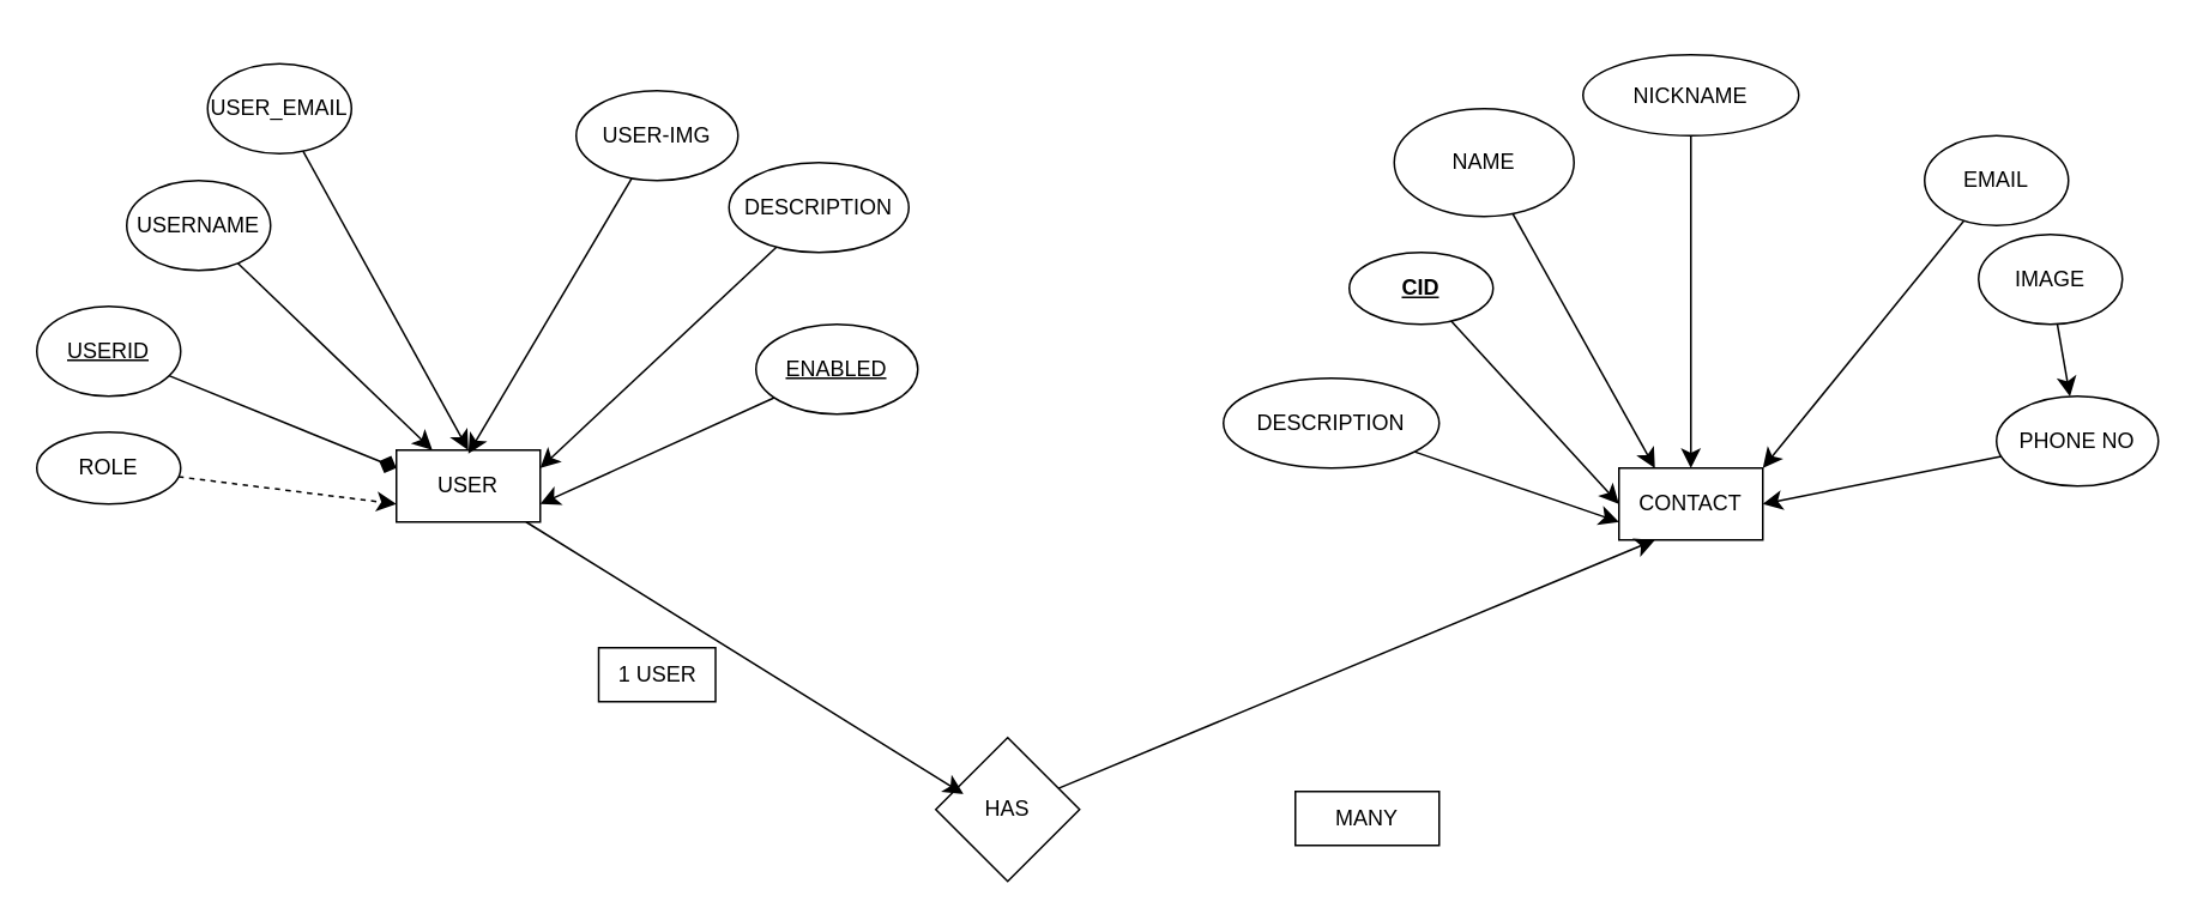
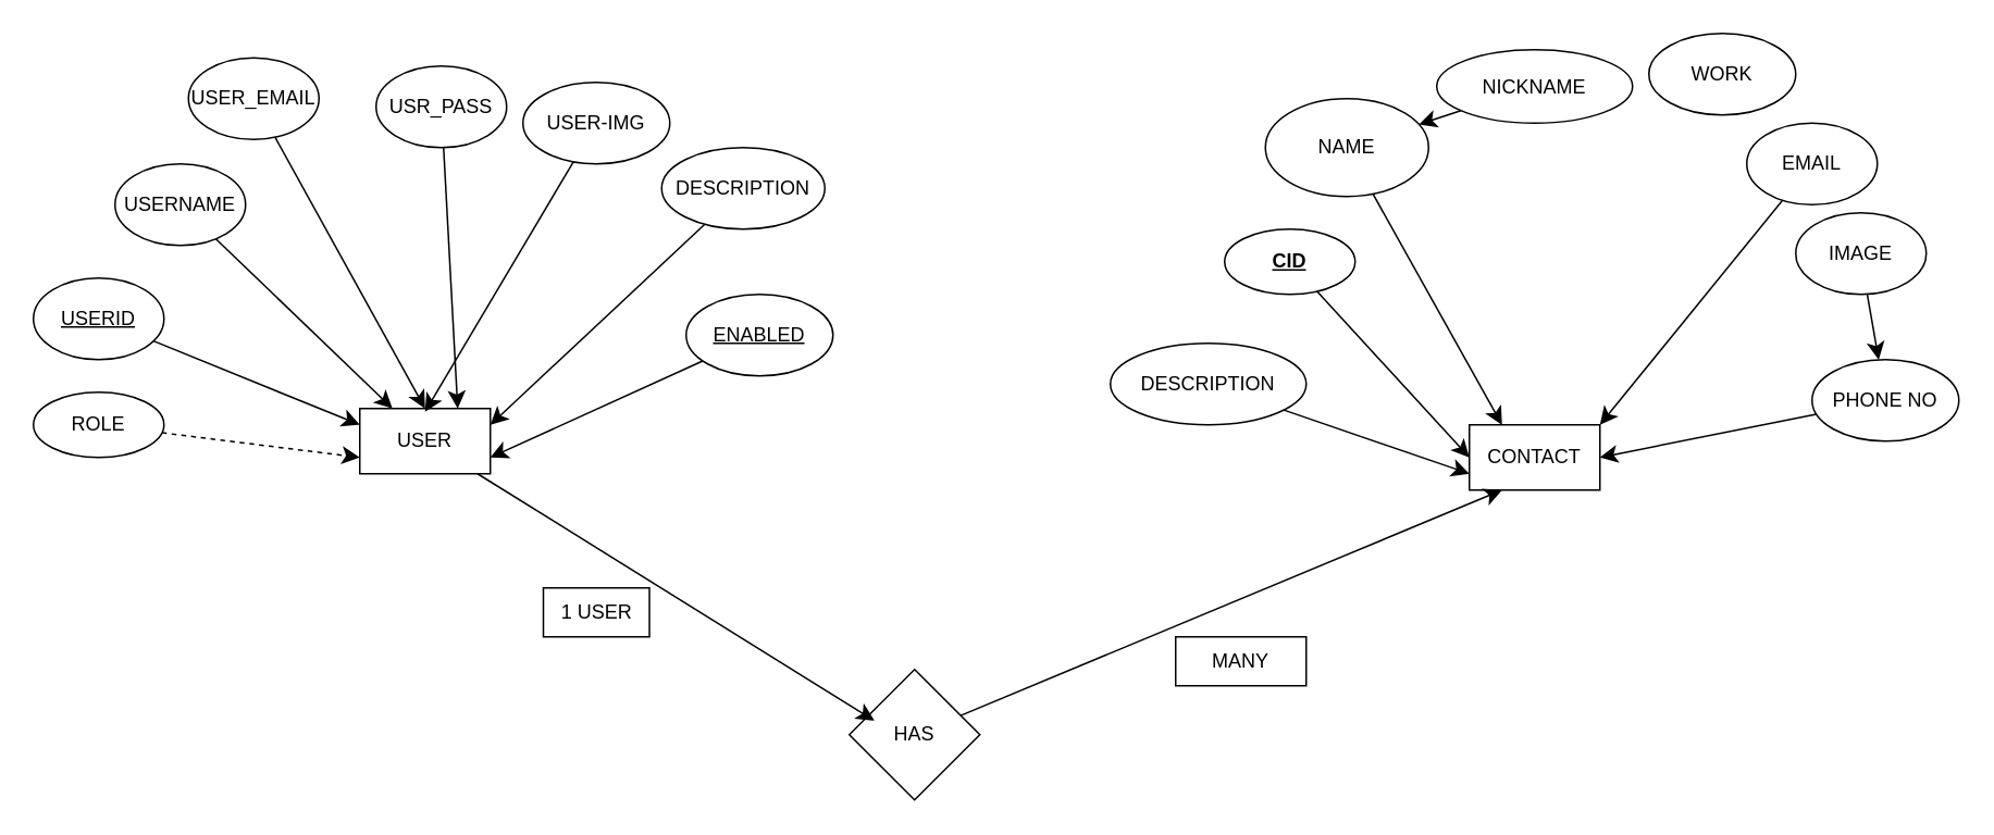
  <mxCell id="0" />
  <mxCell id="1" parent="0" />
  <mxCell id="2" value="USER" style="rounded=0;whiteSpace=wrap;html=1;" parent="1" vertex="1"><mxGeometry x="220" y="250" width="80" height="40" as="geometry" /></mxCell>
  <mxCell id="3" value="CONTACT" style="rounded=0;whiteSpace=wrap;html=1;" parent="1" vertex="1"><mxGeometry x="900" y="260" width="80" height="40" as="geometry" /></mxCell>
- <mxCell id="4" style="edgeStyle=none;curved=1;rounded=0;orthogonalLoop=1;jettySize=auto;html=1;entryX=0;entryY=0.25;entryDx=0;entryDy=0;fontSize=12;startSize=8;endSize=8;endArrow=diamond;" parent="1" source="5" target="2" edge="1"><mxGeometry relative="1" as="geometry" /></mxCell>
+ <mxCell id="4" style="edgeStyle=none;curved=1;rounded=0;orthogonalLoop=1;jettySize=auto;html=1;entryX=0;entryY=0.25;entryDx=0;entryDy=0;fontSize=12;startSize=8;endSize=8;" parent="1" source="5" target="2" edge="1"><mxGeometry relative="1" as="geometry" /></mxCell>
  <mxCell id="5" value="USERID" style="ellipse;whiteSpace=wrap;html=1;fontStyle=4" parent="1" vertex="1"><mxGeometry x="20" y="170" width="80" height="50" as="geometry" /></mxCell>
  <mxCell id="6" value="" style="edgeStyle=none;curved=1;rounded=0;orthogonalLoop=1;jettySize=auto;html=1;fontSize=12;startSize=8;endSize=8;entryX=0.25;entryY=0;entryDx=0;entryDy=0;" parent="1" source="7" target="2" edge="1"><mxGeometry relative="1" as="geometry" /></mxCell>
  <mxCell id="7" value="USERNAME" style="ellipse;whiteSpace=wrap;html=1;" parent="1" vertex="1"><mxGeometry x="70" y="100" width="80" height="50" as="geometry" /></mxCell>
  <mxCell id="8" value="" style="edgeStyle=none;curved=1;rounded=0;orthogonalLoop=1;jettySize=auto;html=1;fontSize=12;startSize=8;endSize=8;entryX=0.5;entryY=0;entryDx=0;entryDy=0;" parent="1" source="9" target="2" edge="1"><mxGeometry relative="1" as="geometry" /></mxCell>
  <mxCell id="9" value="USER_EMAIL" style="ellipse;whiteSpace=wrap;html=1;" parent="1" vertex="1"><mxGeometry x="115" y="35" width="80" height="50" as="geometry" /></mxCell>
+ <mxCell id="10" style="edgeStyle=none;curved=1;rounded=0;orthogonalLoop=1;jettySize=auto;html=1;entryX=0.75;entryY=0;entryDx=0;entryDy=0;fontSize=12;startSize=8;endSize=8;" parent="1" source="11" target="2" edge="1"><mxGeometry relative="1" as="geometry" /></mxCell>
+ <mxCell id="11" value="USR_PASS" style="ellipse;whiteSpace=wrap;html=1;" parent="1" vertex="1"><mxGeometry x="230" y="40" width="80" height="50" as="geometry" /></mxCell>
  <mxCell id="12" style="edgeStyle=none;curved=1;rounded=0;orthogonalLoop=1;jettySize=auto;html=1;fontSize=12;startSize=8;endSize=8;" parent="1" source="13" edge="1"><mxGeometry relative="1" as="geometry"><mxPoint x="260" y="252" as="targetPoint" /></mxGeometry></mxCell>
  <mxCell id="13" value="USER-IMG" style="ellipse;whiteSpace=wrap;html=1;" parent="1" vertex="1"><mxGeometry x="320" y="50" width="90" height="50" as="geometry" /></mxCell>
  <mxCell id="14" style="edgeStyle=none;curved=1;rounded=0;orthogonalLoop=1;jettySize=auto;html=1;entryX=0;entryY=0.75;entryDx=0;entryDy=0;fontSize=12;startSize=8;endSize=8;dashed=1;" parent="1" source="15" target="2" edge="1"><mxGeometry relative="1" as="geometry" /></mxCell>
  <mxCell id="15" value="ROLE" style="ellipse;whiteSpace=wrap;html=1;" parent="1" vertex="1"><mxGeometry x="20" y="240" width="80" height="40" as="geometry" /></mxCell>
  <mxCell id="16" style="edgeStyle=none;curved=1;rounded=0;orthogonalLoop=1;jettySize=auto;html=1;entryX=1;entryY=0.25;entryDx=0;entryDy=0;fontSize=12;startSize=8;endSize=8;" parent="1" source="17" target="2" edge="1"><mxGeometry relative="1" as="geometry" /></mxCell>
  <mxCell id="17" value="DESCRIPTION" style="ellipse;whiteSpace=wrap;html=1;" parent="1" vertex="1"><mxGeometry x="405" y="90" width="100" height="50" as="geometry" /></mxCell>
  <mxCell id="18" style="edgeStyle=none;curved=1;rounded=0;orthogonalLoop=1;jettySize=auto;html=1;entryX=1;entryY=0.75;entryDx=0;entryDy=0;fontSize=12;startSize=8;endSize=8;" parent="1" source="19" target="2" edge="1"><mxGeometry relative="1" as="geometry" /></mxCell>
  <mxCell id="19" value="&lt;u&gt;ENABLED&lt;/u&gt;" style="ellipse;whiteSpace=wrap;html=1;" parent="1" vertex="1"><mxGeometry x="420" y="180" width="90" height="50" as="geometry" /></mxCell>
  <mxCell id="20" style="edgeStyle=none;curved=1;rounded=0;orthogonalLoop=1;jettySize=auto;html=1;entryX=0;entryY=0.5;entryDx=0;entryDy=0;fontSize=12;startSize=8;endSize=8;" parent="1" source="21" target="3" edge="1"><mxGeometry relative="1" as="geometry" /></mxCell>
  <mxCell id="21" value="&lt;u&gt;&lt;b&gt;CID&lt;/b&gt;&lt;/u&gt;" style="ellipse;whiteSpace=wrap;html=1;" parent="1" vertex="1"><mxGeometry x="750" y="140" width="80" height="40" as="geometry" /></mxCell>
  <mxCell id="22" value="NICKNAME" style="ellipse;whiteSpace=wrap;html=1;" parent="1" vertex="1"><mxGeometry x="880" y="30" width="120" height="45" as="geometry" /></mxCell>
  <mxCell id="23" style="edgeStyle=none;curved=1;rounded=0;orthogonalLoop=1;jettySize=auto;html=1;fontSize=12;startSize=8;endSize=8;entryX=0.25;entryY=0;entryDx=0;entryDy=0;" parent="1" source="24" target="3" edge="1"><mxGeometry relative="1" as="geometry" /></mxCell>
  <mxCell id="24" value="NAME" style="ellipse;whiteSpace=wrap;html=1;" parent="1" vertex="1"><mxGeometry x="775" y="60" width="100" height="60" as="geometry" /></mxCell>
+ <mxCell id="25" value="WORK" style="ellipse;whiteSpace=wrap;html=1;" parent="1" vertex="1"><mxGeometry x="1010" y="20" width="90" height="50" as="geometry" /></mxCell>
  <mxCell id="26" style="edgeStyle=none;curved=1;rounded=0;orthogonalLoop=1;jettySize=auto;html=1;entryX=1;entryY=0;entryDx=0;entryDy=0;fontSize=12;startSize=8;endSize=8;" parent="1" source="27" target="3" edge="1"><mxGeometry relative="1" as="geometry" /></mxCell>
  <mxCell id="27" value="EMAIL" style="ellipse;whiteSpace=wrap;html=1;" parent="1" vertex="1"><mxGeometry x="1070" y="75" width="80" height="50" as="geometry" /></mxCell>
  <mxCell id="28" style="edgeStyle=none;curved=1;rounded=0;orthogonalLoop=1;jettySize=auto;html=1;fontSize=12;startSize=8;endSize=8;" parent="1" source="29" target="34" edge="1"><mxGeometry relative="1" as="geometry" /></mxCell>
  <mxCell id="29" value="IMAGE" style="ellipse;whiteSpace=wrap;html=1;" parent="1" vertex="1"><mxGeometry x="1100" y="130" width="80" height="50" as="geometry" /></mxCell>
- <mxCell id="30" style="edgeStyle=none;curved=1;rounded=0;orthogonalLoop=1;jettySize=auto;html=1;entryX=0.5;entryY=0;entryDx=0;entryDy=0;fontSize=12;startSize=8;endSize=8;" parent="1" source="22" target="3" edge="1"><mxGeometry relative="1" as="geometry" /></mxCell>
+ <mxCell id="30" style="edgeStyle=none;curved=1;rounded=0;orthogonalLoop=1;jettySize=auto;html=1;fontSize=12;startSize=8;endSize=8;" parent="1" source="22" target="24" edge="1"><mxGeometry relative="1" as="geometry" /></mxCell>
  <mxCell id="31" style="edgeStyle=none;curved=1;rounded=0;orthogonalLoop=1;jettySize=auto;html=1;fontSize=12;startSize=8;endSize=8;entryX=0;entryY=0.75;entryDx=0;entryDy=0;" parent="1" source="32" target="3" edge="1"><mxGeometry relative="1" as="geometry"><mxPoint x="890" y="280" as="targetPoint" /></mxGeometry></mxCell>
  <mxCell id="32" value="DESCRIPTION" style="ellipse;whiteSpace=wrap;html=1;" parent="1" vertex="1"><mxGeometry x="680" y="210" width="120" height="50" as="geometry" /></mxCell>
  <mxCell id="33" style="edgeStyle=none;curved=1;rounded=0;orthogonalLoop=1;jettySize=auto;html=1;entryX=1;entryY=0.5;entryDx=0;entryDy=0;fontSize=12;startSize=8;endSize=8;" parent="1" source="34" target="3" edge="1"><mxGeometry relative="1" as="geometry" /></mxCell>
  <mxCell id="34" value="PHONE NO" style="ellipse;whiteSpace=wrap;html=1;" parent="1" vertex="1"><mxGeometry x="1110" y="220" width="90" height="50" as="geometry" /></mxCell>
  <mxCell id="35" style="edgeStyle=none;curved=1;rounded=0;orthogonalLoop=1;jettySize=auto;html=1;entryX=0.25;entryY=1;entryDx=0;entryDy=0;fontSize=12;startSize=8;endSize=8;" parent="1" source="36" target="3" edge="1"><mxGeometry relative="1" as="geometry" /></mxCell>
  <mxCell id="36" value="HAS" style="rhombus;whiteSpace=wrap;html=1;" parent="1" vertex="1"><mxGeometry x="520" y="410" width="80" height="80" as="geometry" /></mxCell>
  <mxCell id="37" style="edgeStyle=none;curved=1;rounded=0;orthogonalLoop=1;jettySize=auto;html=1;entryX=0.192;entryY=0.392;entryDx=0;entryDy=0;entryPerimeter=0;fontSize=12;startSize=8;endSize=8;" parent="1" source="2" target="36" edge="1"><mxGeometry relative="1" as="geometry" /></mxCell>
  <mxCell id="38" value="1 USER" style="rounded=0;whiteSpace=wrap;html=1;" parent="1" vertex="1"><mxGeometry x="332.5" y="360" width="65" height="30" as="geometry" /></mxCell>
- <mxCell id="39" value="MANY" style="rounded=0;whiteSpace=wrap;html=1;" parent="1" vertex="1"><mxGeometry x="720" y="440" width="80" height="30" as="geometry" /></mxCell>
+ <mxCell id="39" value="MANY" style="rounded=0;whiteSpace=wrap;html=1;" parent="1" vertex="1"><mxGeometry x="720" y="390" width="80" height="30" as="geometry" /></mxCell>
